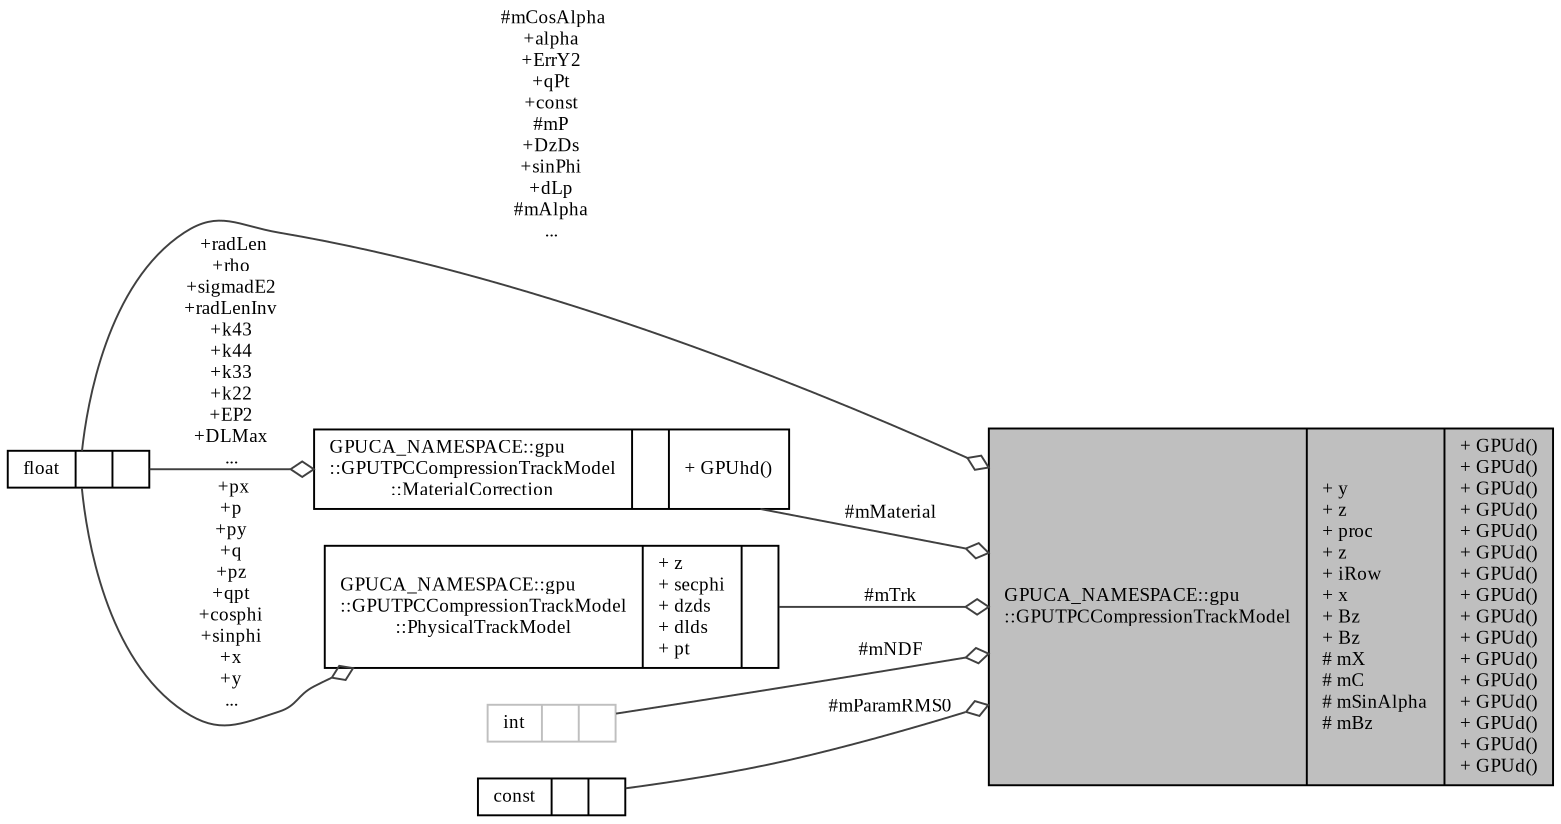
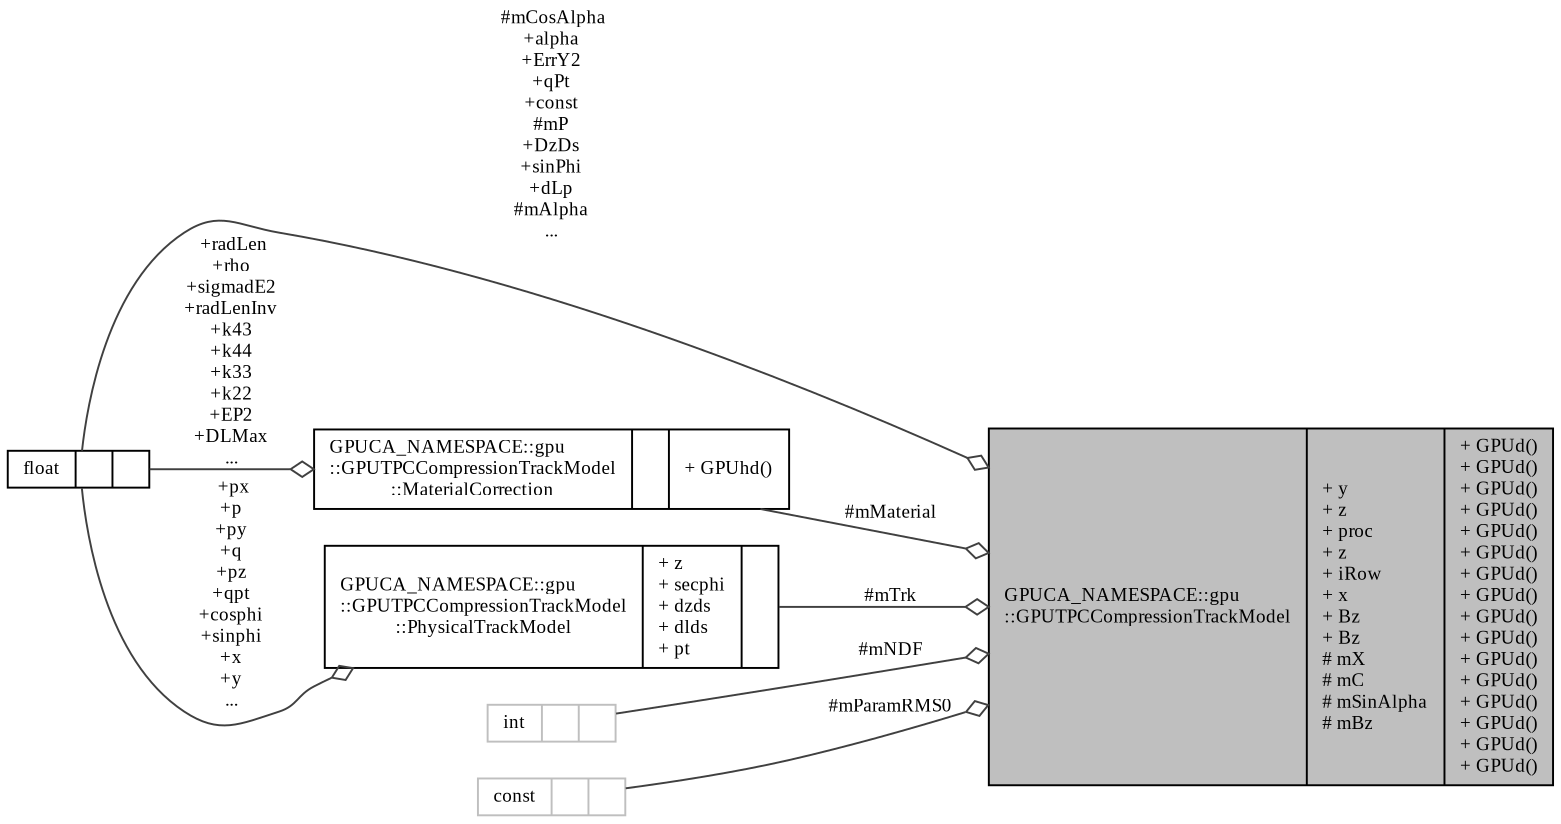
  digraph {
    rankdir=LR
    fontname="Liberation Serif"
    node [color=black fontname="Liberation Serif" fontsize=10 shape=record]
    edge [arrowhead=odiamond color=grey25 fontname="Liberation Serif" fontsize=10 labelfontname=Helvetica labelfontsize=10 style=solid]
    n1 [fillcolor=grey75 fontcolor=black height=0.2 label="{GPUCA_NAMESPACE::gpu\l::GPUTPCCompressionTrackModel\n|+ y\l+ z\l+ proc\l+ z\l+ iRow\l+ x\l+ Bz\l+ Bz\l# mX\l# mC\l# mSinAlpha\l# mBz\l|+ GPUd()\l+ GPUd()\l+ GPUd()\l+ GPUd()\l+ GPUd()\l+ GPUd()\l+ GPUd()\l+ GPUd()\l+ GPUd()\l+ GPUd()\l+ GPUd()\l+ GPUd()\l+ GPUd()\l+ GPUd()\l+ GPUd()\l+ GPUd()\l}" style=filled width=0.4]
    n2 [height=0.2 label="{GPUCA_NAMESPACE::gpu\l::GPUTPCCompressionTrackModel\l::MaterialCorrection\n||+ GPUhd()\l}" width=0.4]
    n3 [height=0.2 label="{float\n||}" width=0.4]
    n4 [height=0.2 label="{GPUCA_NAMESPACE::gpu\l::GPUTPCCompressionTrackModel\l::PhysicalTrackModel\n|+ z\l+ secphi\l+ dzds\l+ dlds\l+ pt\l|}" width=0.4]
    n5 [color=grey75 height=0.2 label="{int\n||}" width=0.4]
-   n6 [height=0.2 label="{const\n||}" width=0.4]
+   n6 [color=grey75 height=0.2 label="{const\n||}" width=0.4]
    n2 -> n1 [label=" #mMaterial"]
    n3 -> n1 [label=" #mCosAlpha\n+alpha\n+ErrY2\n+qPt\n+const\n#mP\n+DzDs\n+sinPhi\n+dLp\n#mAlpha\n..."]
    n3 -> n2 [label=" +radLen\n+rho\n+sigmadE2\n+radLenInv\n+k43\n+k44\n+k33\n+k22\n+EP2\n+DLMax\n..."]
    n3 -> n4 [label=" +px\n+p\n+py\n+q\n+pz\n+qpt\n+cosphi\n+sinphi\n+x\n+y\n..."]
    n4 -> n1 [label=" #mTrk"]
    n5 -> n1 [label=" #mNDF"]
    n6 -> n1 [label=" #mParamRMS0"]
  }
